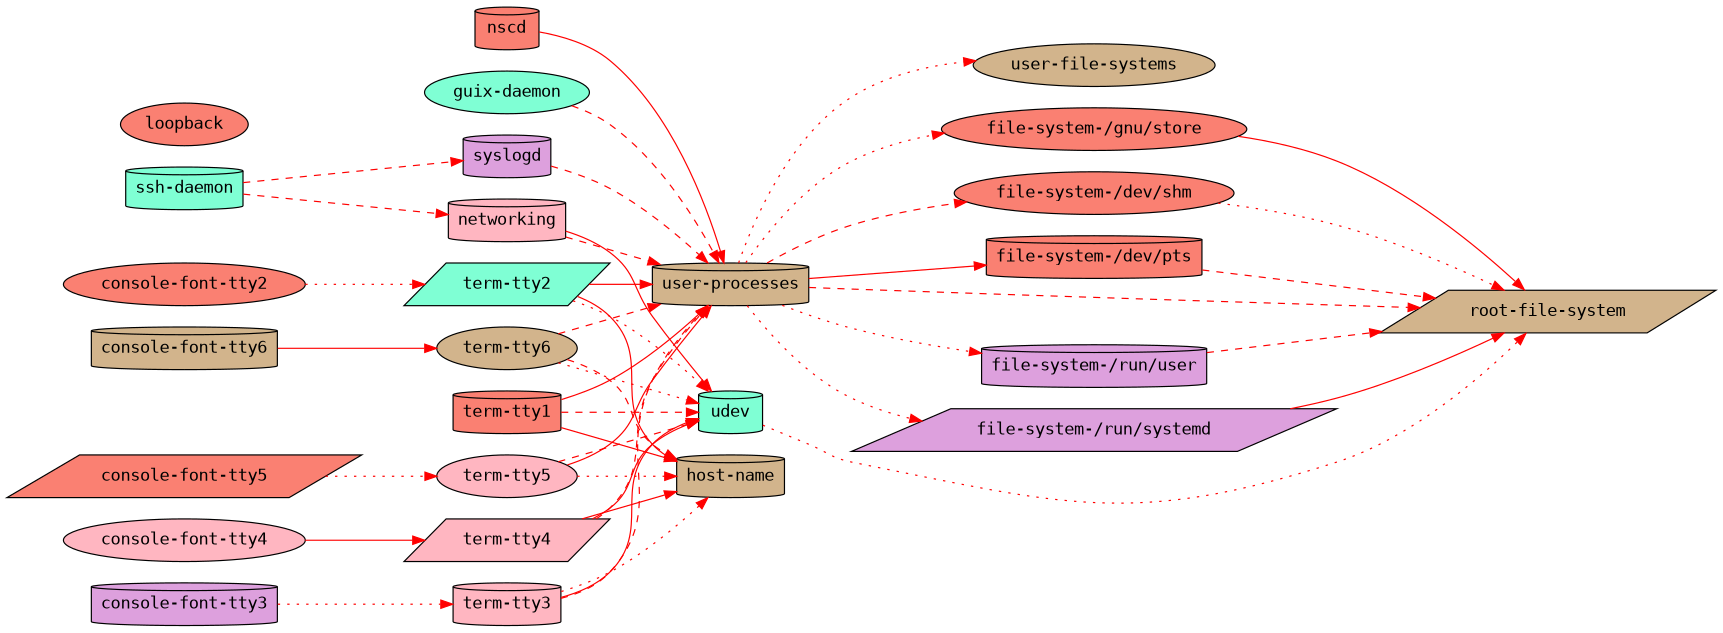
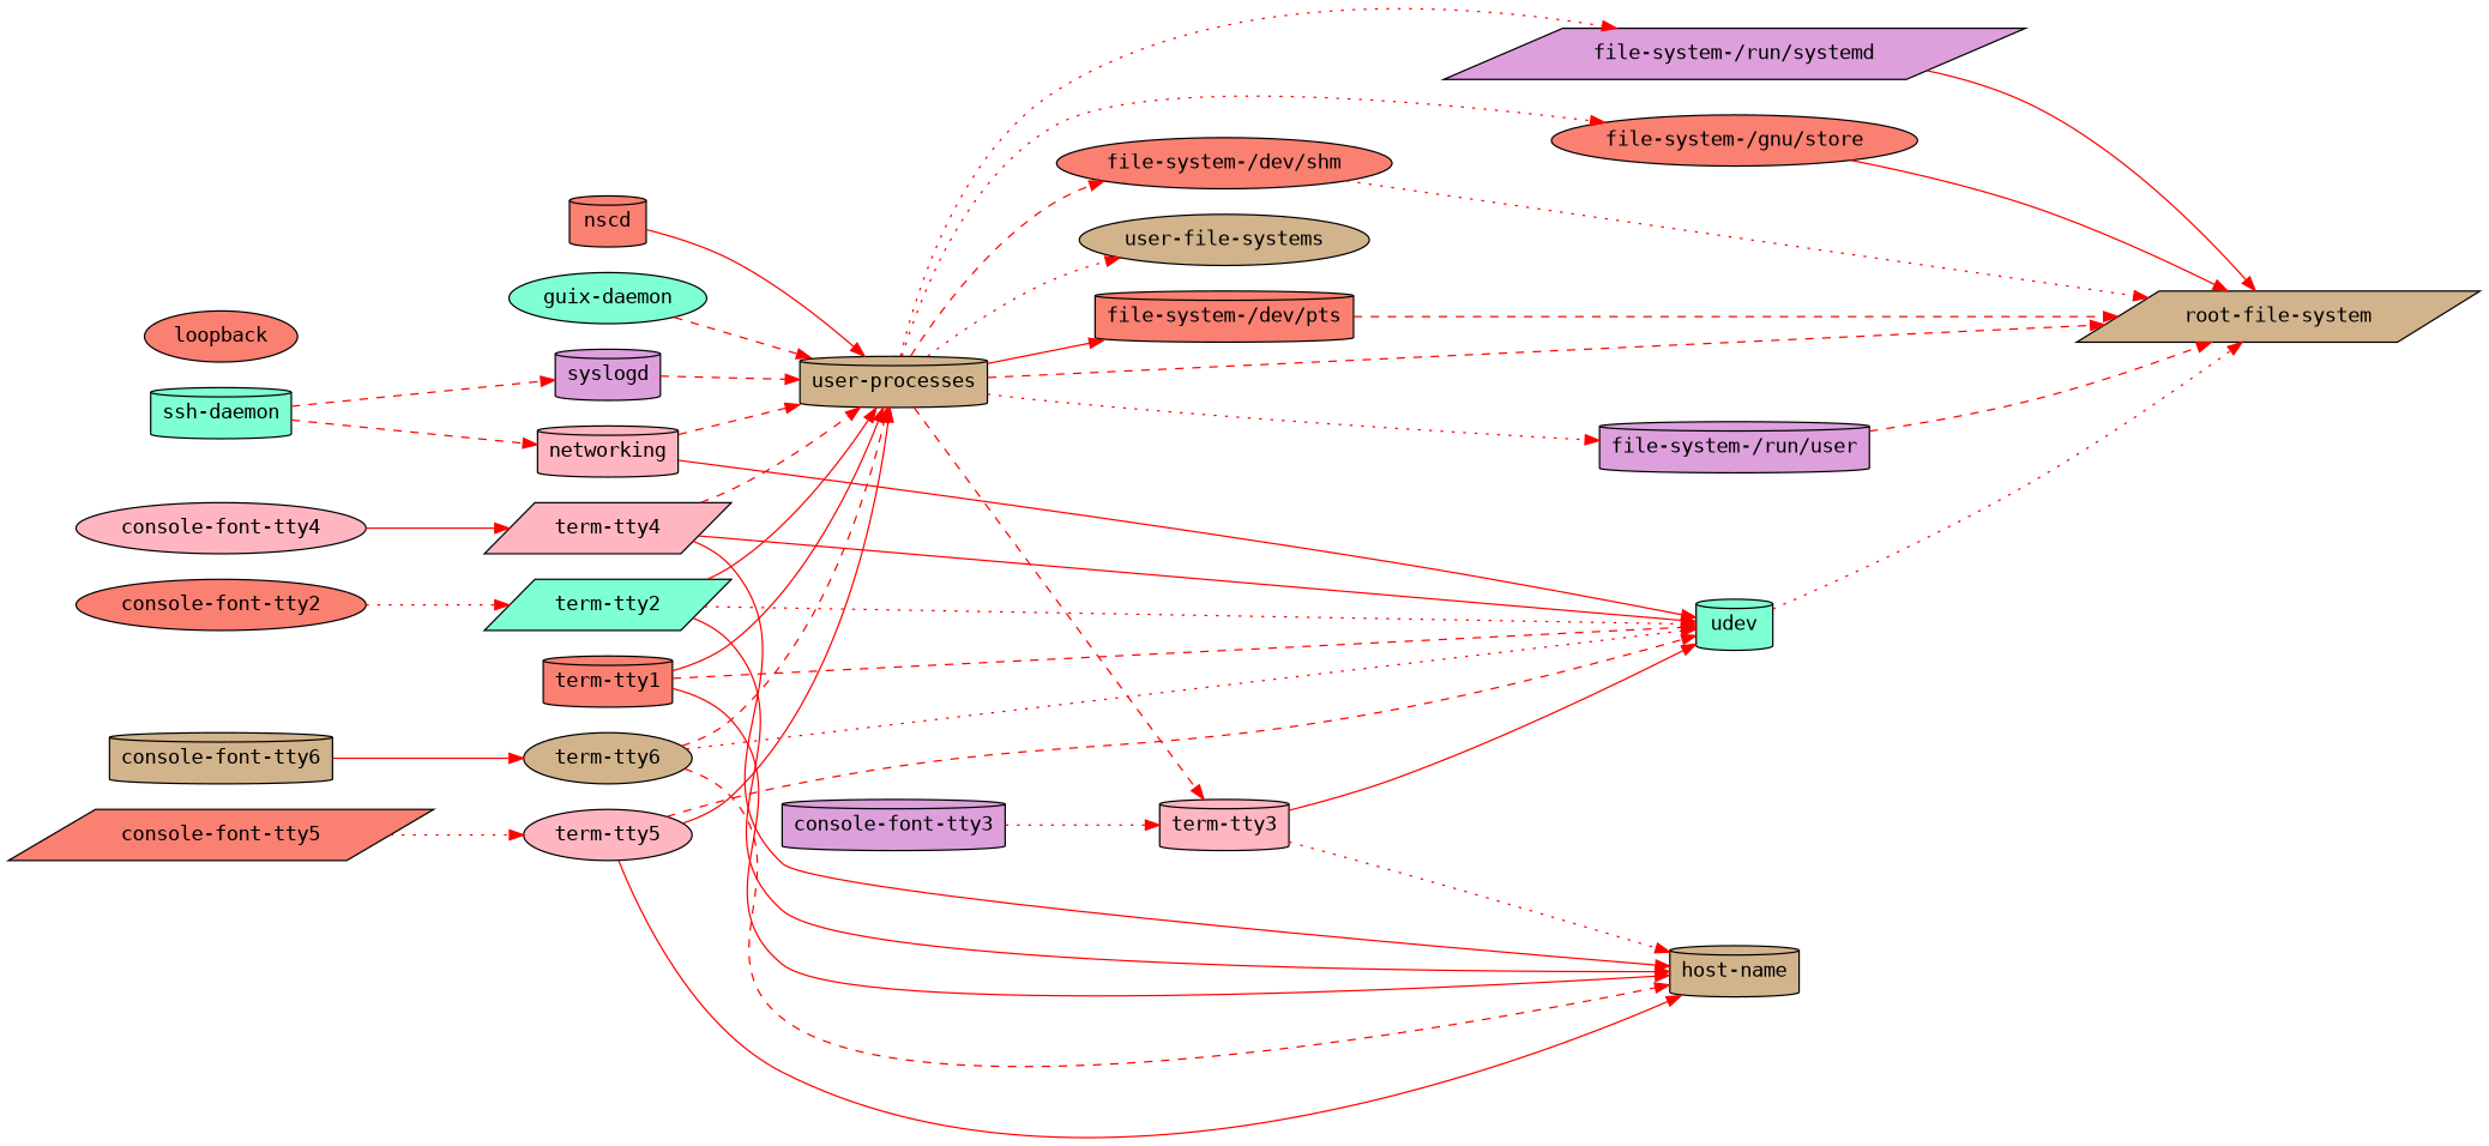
  digraph {
    fontname="DejaVu Sans Mono"
    rankdir=LR
    node [fillcolor=salmon fontname="DejaVu Sans Mono" shape=cylinder style=filled]
    edge [color=red fontname="DejaVu Sans Mono" style=dashed]
    n1 [fillcolor=tan label="user-file-systems" shape=ellipse]
    n2 [fillcolor=tan label="user-processes"]
    n3 [fillcolor=tan label="root-file-system" shape=parallelogram]
    n4 [fillcolor=plum label="file-system-/run/user"]
    n5 [fillcolor=plum label="file-system-/run/systemd" shape=parallelogram]
    n6 [label="file-system-/gnu/store" shape=ellipse]
    n7 [label="file-system-/dev/shm" shape=ellipse]
    n8 [label="file-system-/dev/pts"]
    n9 [label=nscd]
    n10 [fillcolor=aquamarine label="guix-daemon" shape=ellipse]
    n11 [fillcolor=plum label=syslogd]
    n12 [fillcolor=tan label="term-tty6" shape=ellipse]
    n13 [fillcolor=aquamarine label=udev]
    n14 [fillcolor=tan label="host-name"]
    n15 [fillcolor=lightpink label="term-tty5" shape=ellipse]
    n16 [fillcolor=lightpink label="term-tty4" shape=parallelogram]
    n17 [fillcolor=lightpink label="term-tty3"]
    n18 [fillcolor=aquamarine label="term-tty2" shape=parallelogram]
    n19 [label="term-tty1"]
    n20 [fillcolor=lightpink label=networking]
    n21 [fillcolor=aquamarine label="ssh-daemon"]
    n22 [fillcolor=tan label="console-font-tty6"]
    n23 [label="console-font-tty5" shape=parallelogram]
    n24 [fillcolor=lightpink label="console-font-tty4" shape=ellipse]
    n25 [fillcolor=plum label="console-font-tty3"]
    n26 [label="console-font-tty2" shape=ellipse]
    n27 [label=loopback shape=ellipse]
    n2 -> n1 [style=dotted]
    n2 -> n3
    n2 -> n4 [style=dotted]
    n2 -> n5 [style=dotted]
    n2 -> n6 [style=dotted]
    n2 -> n7
    n2 -> n8 [style=solid]
    n4 -> n3
    n5 -> n3 [style=solid]
    n6 -> n3 [style=solid]
    n7 -> n3 [style=dotted]
    n8 -> n3
    n9 -> n2 [style=solid]
    n10 -> n2
    n11 -> n2
    n12 -> n2
    n12 -> n13 [style=dotted]
    n12 -> n14
    n13 -> n3 [style=dotted]
    n15 -> n2 [style=solid]
    n15 -> n13
-   n15 -> n14 [style=dotted]
+   n15 -> n14 [style=solid]
    n16 -> n2
    n16 -> n13 [style=solid]
    n16 -> n14 [style=solid]
-   n17 -> n2
+   n2 -> n17
    n17 -> n13 [style=solid]
    n17 -> n14 [style=dotted]
    n18 -> n2 [style=solid]
    n18 -> n13 [style=dotted]
    n18 -> n14 [style=solid]
    n19 -> n2 [style=solid]
    n19 -> n13
    n19 -> n14 [style=solid]
    n20 -> n2
    n20 -> n13 [style=solid]
    n21 -> n11
    n21 -> n20
    n22 -> n12 [style=solid]
    n23 -> n15 [style=dotted]
    n24 -> n16 [style=solid]
    n25 -> n17 [style=dotted]
    n26 -> n18 [style=dotted]
  }
